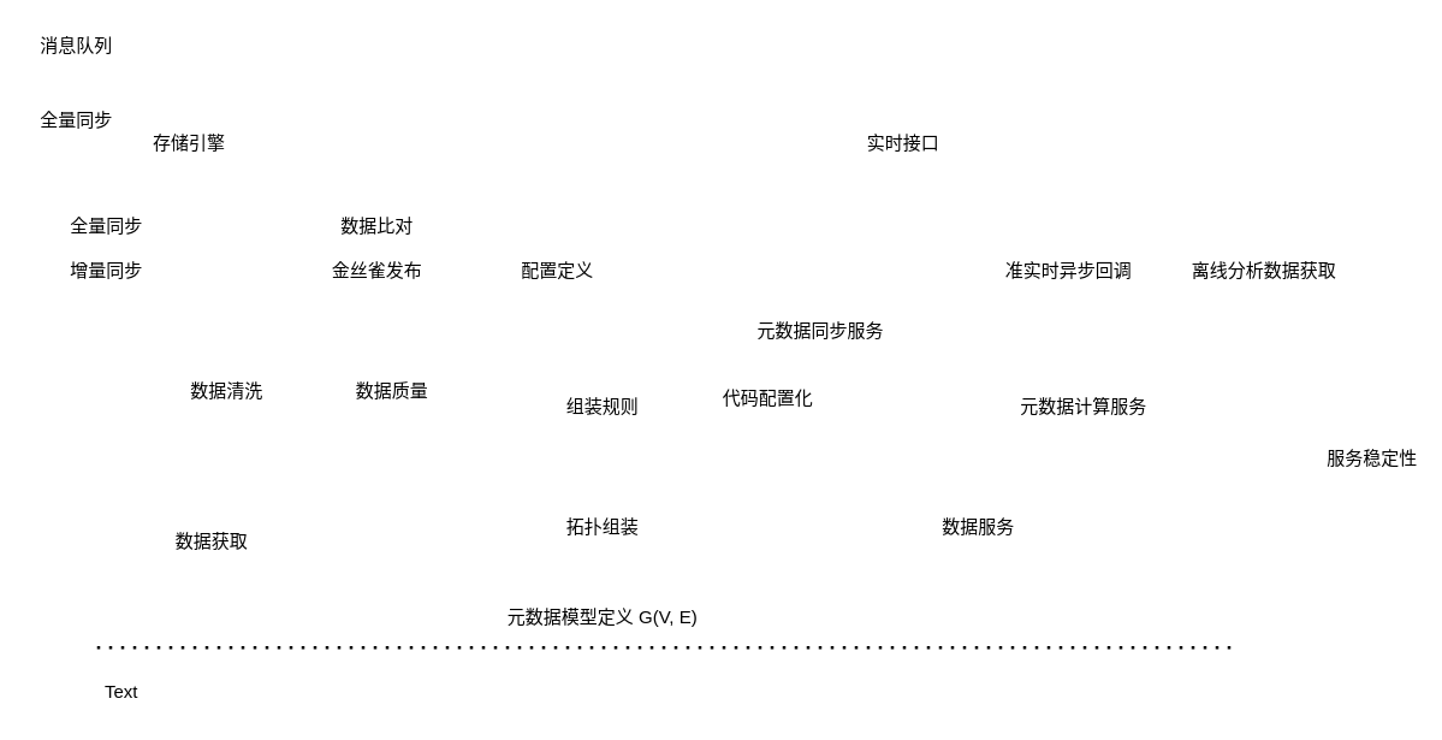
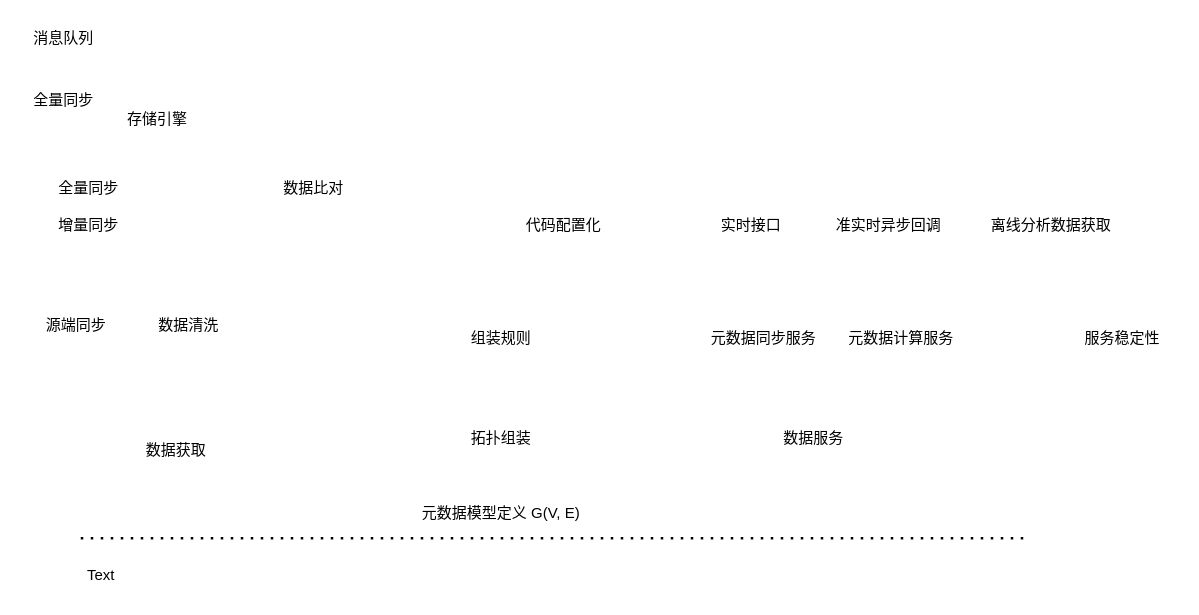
  <mxCell id="0" />
  <mxCell id="1" parent="0" />
  <mxCell id="2" value="元数据模型定义 G(V, E)" style="text;html=1;align=center;verticalAlign=middle;resizable=0;points=[];autosize=1;" vertex="1" parent="1"><mxGeometry x="330" y="400" width="140" height="20" as="geometry" /></mxCell>
  <mxCell id="3" value="数据获取" style="text;html=1;align=center;verticalAlign=middle;resizable=0;points=[];autosize=1;" vertex="1" parent="1"><mxGeometry x="110" y="350" width="60" height="20" as="geometry" /></mxCell>
  <mxCell id="4" value="拓扑组装" style="text;html=1;align=center;verticalAlign=middle;resizable=0;points=[];autosize=1;" vertex="1" parent="1"><mxGeometry x="370" y="340" width="60" height="20" as="geometry" /></mxCell>
  <mxCell id="5" value="数据服务" style="text;html=1;align=center;verticalAlign=middle;resizable=0;points=[];autosize=1;" vertex="1" parent="1"><mxGeometry x="620" y="340" width="60" height="20" as="geometry" /></mxCell>
+ <mxCell id="6" value="源端同步" style="text;html=1;align=center;verticalAlign=middle;resizable=0;points=[];autosize=1;" vertex="1" parent="1"><mxGeometry y="250" width="60" height="20" as="geometry" x="30" /></mxCell>
  <mxCell id="7" value="数据清洗" style="text;html=1;align=center;verticalAlign=middle;resizable=0;points=[];autosize=1;" vertex="1" parent="1"><mxGeometry x="120" y="250" width="60" height="20" as="geometry" /></mxCell>
  <mxCell id="8" value="组装规则" style="text;html=1;align=center;verticalAlign=middle;resizable=0;points=[];autosize=1;" vertex="1" parent="1"><mxGeometry x="370" y="260" width="60" height="20" as="geometry" /></mxCell>
- <mxCell id="9" value="元数据同步服务" style="text;html=1;align=center;verticalAlign=middle;resizable=0;points=[];autosize=1;" vertex="1" parent="1"><mxGeometry x="495" y="210" width="100" height="20" as="geometry" /></mxCell>
- <mxCell id="10" value="服务稳定性" style="text;html=1;align=center;verticalAlign=middle;resizable=0;points=[];autosize=1;" vertex="1" parent="1"><mxGeometry x="872" y="295" width="80" height="20" as="geometry" /></mxCell>
- <mxCell id="11" value="数据质量" style="text;html=1;align=center;verticalAlign=middle;resizable=0;points=[];autosize=1;" vertex="1" parent="1"><mxGeometry x="230" y="250" width="60" height="20" as="geometry" /></mxCell>
+ <mxCell id="9" value="元数据同步服务" style="text;html=1;align=center;verticalAlign=middle;resizable=0;points=[];autosize=1;" vertex="1" parent="1"><mxGeometry x="560" y="260" width="100" height="20" as="geometry" /></mxCell>
+ <mxCell id="10" value="服务稳定性" style="text;html=1;align=center;verticalAlign=middle;resizable=0;points=[];autosize=1;" vertex="1" parent="1"><mxGeometry x="857" y="260" width="80" height="20" as="geometry" /></mxCell>
  <mxCell id="12" value="增量同步" style="text;html=1;align=center;verticalAlign=middle;resizable=0;points=[];autosize=1;" vertex="1" parent="1"><mxGeometry x="40" y="170" width="60" height="20" as="geometry" /></mxCell>
  <mxCell id="13" value="全量同步" style="text;html=1;align=center;verticalAlign=middle;resizable=0;points=[];autosize=1;" vertex="1" parent="1"><mxGeometry x="40" y="140" width="60" height="20" as="geometry" /></mxCell>
  <mxCell id="14" value="数据比对" style="text;html=1;align=center;verticalAlign=middle;resizable=0;points=[];autosize=1;" vertex="1" parent="1"><mxGeometry x="220" y="140" width="60" height="20" as="geometry" /></mxCell>
- <mxCell id="15" value="金丝雀发布" style="text;html=1;align=center;verticalAlign=middle;resizable=0;points=[];autosize=1;" vertex="1" parent="1"><mxGeometry x="210" y="170" width="80" height="20" as="geometry" /></mxCell>
- <mxCell id="16" value="配置定义" style="text;html=1;align=center;verticalAlign=middle;resizable=0;points=[];autosize=1;" vertex="1" parent="1"><mxGeometry x="340" y="170" width="60" height="20" as="geometry" /></mxCell>
- <mxCell id="17" value="代码配置化" style="text;html=1;align=center;verticalAlign=middle;resizable=0;points=[];autosize=1;" vertex="1" parent="1"><mxGeometry x="470" y="255" width="80" height="20" as="geometry" /></mxCell>
+ <mxCell id="17" value="代码配置化" style="text;html=1;align=center;verticalAlign=middle;resizable=0;points=[];autosize=1;" vertex="1" parent="1"><mxGeometry x="410" y="170" width="80" height="20" as="geometry" /></mxCell>
  <mxCell id="18" value="存储引擎" style="text;html=1;align=center;verticalAlign=middle;resizable=0;points=[];autosize=1;" vertex="1" parent="1"><mxGeometry x="95" y="85" width="60" height="20" as="geometry" /></mxCell>
  <mxCell id="19" value="" style="endArrow=none;dashed=1;html=1;dashPattern=1 3;strokeWidth=2;" edge="1" parent="1"><mxGeometry width="50" height="50" relative="1" as="geometry"><mxPoint x="64" y="430" as="sourcePoint" /><mxPoint x="824" y="430" as="targetPoint" /></mxGeometry></mxCell>
  <mxCell id="20" value="Text" style="text;html=1;align=center;verticalAlign=middle;resizable=0;points=[];autosize=1;" vertex="1" parent="1"><mxGeometry x="60" y="450" width="40" height="20" as="geometry" /></mxCell>
  <mxCell id="21" value="元数据计算服务" style="text;html=1;align=center;verticalAlign=middle;resizable=0;points=[];autosize=1;" vertex="1" parent="1"><mxGeometry x="670" y="260" width="100" height="20" as="geometry" /></mxCell>
- <mxCell id="22" value="实时接口" style="text;html=1;align=center;verticalAlign=middle;resizable=0;points=[];autosize=1;" vertex="1" parent="1"><mxGeometry x="570" y="85" width="60" height="20" as="geometry" /></mxCell>
+ <mxCell id="22" value="实时接口" style="text;html=1;align=center;verticalAlign=middle;resizable=0;points=[];autosize=1;" vertex="1" parent="1"><mxGeometry x="570" y="170" width="60" height="20" as="geometry" /></mxCell>
  <mxCell id="23" value="准实时异步回调" style="text;html=1;align=center;verticalAlign=middle;resizable=0;points=[];autosize=1;" vertex="1" parent="1"><mxGeometry x="660" y="170" width="100" height="20" as="geometry" /></mxCell>
  <mxCell id="24" value="离线分析数据获取" style="text;html=1;align=center;verticalAlign=middle;resizable=0;points=[];autosize=1;" vertex="1" parent="1"><mxGeometry x="785" y="170" width="110" height="20" as="geometry" /></mxCell>
  <mxCell id="25" value="消息队列" style="text;html=1;align=center;verticalAlign=middle;resizable=0;points=[];autosize=1;" vertex="1" parent="1"><mxGeometry x="20" y="20" width="60" height="20" as="geometry" /></mxCell>
  <mxCell id="26" value="全量同步" style="text;html=1;align=center;verticalAlign=middle;resizable=0;points=[];autosize=1;" vertex="1" parent="1"><mxGeometry x="20" y="70" width="60" height="20" as="geometry" /></mxCell>
